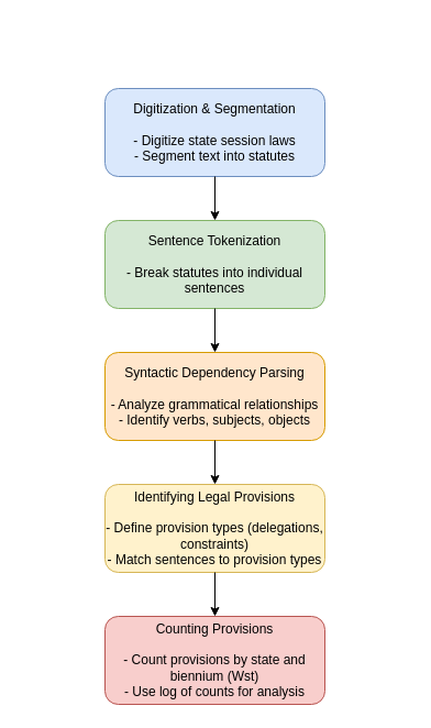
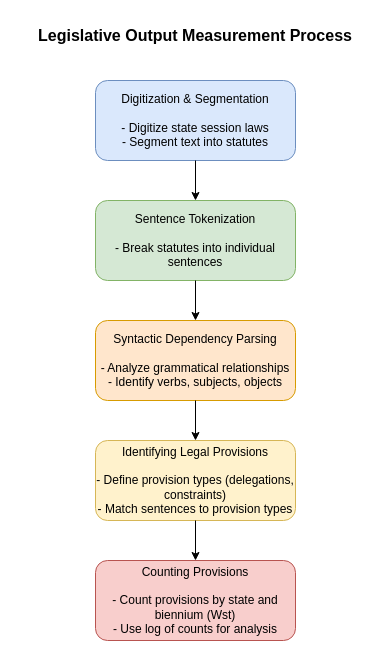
  <mxCell id="0" />
  <mxCell id="1" parent="0" />
  <mxCell id="2" value="Digitization &amp; Segmentation&#10;&#10;- Digitize state session laws&#10;- Segment text into statutes" style="rounded=1;whiteSpace=wrap;html=1;fillColor=#dae8fc;strokeColor=#6c8ebf;align=center;verticalAlign=middle;fontStyle=0" vertex="1" parent="1"><mxGeometry x="95" y="80" width="200" height="80" as="geometry" /></mxCell>
  <mxCell id="3" value="Sentence Tokenization&#10;&#10;- Break statutes into individual sentences" style="rounded=1;whiteSpace=wrap;html=1;fillColor=#d5e8d4;strokeColor=#82b366;align=center;verticalAlign=middle" vertex="1" parent="1"><mxGeometry x="95" y="200" width="200" height="80" as="geometry" /></mxCell>
  <mxCell id="4" value="Syntactic Dependency Parsing&#10;&#10;- Analyze grammatical relationships&#10;- Identify verbs, subjects, objects" style="rounded=1;whiteSpace=wrap;html=1;fillColor=#ffe6cc;strokeColor=#d79b00;align=center;verticalAlign=middle" vertex="1" parent="1"><mxGeometry x="95" y="320" width="200" height="80" as="geometry" /></mxCell>
  <mxCell id="5" value="Identifying Legal Provisions&#10;&#10;- Define provision types (delegations, constraints)&#10;- Match sentences to provision types" style="rounded=1;whiteSpace=wrap;html=1;fillColor=#fff2cc;strokeColor=#d6b656;align=center;verticalAlign=middle" vertex="1" parent="1"><mxGeometry x="95" y="440" width="200" height="80" as="geometry" /></mxCell>
  <mxCell id="6" value="Counting Provisions&#10;&#10;- Count provisions by state and biennium (Wst)&#10;- Use log of counts for analysis" style="rounded=1;whiteSpace=wrap;html=1;fillColor=#f8cecc;strokeColor=#b85450;align=center;verticalAlign=middle" vertex="1" parent="1"><mxGeometry x="95" y="560" width="200" height="80" as="geometry" /></mxCell>
  <mxCell id="7" style="edgeStyle=orthogonalEdgeStyle;rounded=0;orthogonalLoop=1;jettySize=auto;html=1;exitX=0.5;exitY=1;exitDx=0;exitDy=0;entryX=0.5;entryY=0;entryDx=0;entryDy=0;" edge="1" parent="1" source="2" target="3"><mxGeometry relative="1" as="geometry" /></mxCell>
  <mxCell id="8" style="edgeStyle=orthogonalEdgeStyle;rounded=0;orthogonalLoop=1;jettySize=auto;html=1;exitX=0.5;exitY=1;exitDx=0;exitDy=0;entryX=0.5;entryY=0;entryDx=0;entryDy=0;" edge="1" parent="1" source="3" target="4"><mxGeometry relative="1" as="geometry" /></mxCell>
  <mxCell id="9" style="edgeStyle=orthogonalEdgeStyle;rounded=0;orthogonalLoop=1;jettySize=auto;html=1;exitX=0.5;exitY=1;exitDx=0;exitDy=0;entryX=0.5;entryY=0;entryDx=0;entryDy=0;" edge="1" parent="1" source="4" target="5"><mxGeometry relative="1" as="geometry" /></mxCell>
  <mxCell id="10" style="edgeStyle=orthogonalEdgeStyle;rounded=0;orthogonalLoop=1;jettySize=auto;html=1;exitX=0.5;exitY=1;exitDx=0;exitDy=0;entryX=0.5;entryY=0;entryDx=0;entryDy=0;" edge="1" parent="1" source="5" target="6"><mxGeometry relative="1" as="geometry" /></mxCell>
+ <mxCell id="11" value="Legislative Output Measurement Process" style="text;html=1;strokeColor=none;fillColor=none;align=center;verticalAlign=middle;whiteSpace=wrap;rounded=0;fontSize=16;fontStyle=1" vertex="1" parent="1"><mxGeometry x="20" y="20" width="350" height="30" as="geometry" /></mxCell>
